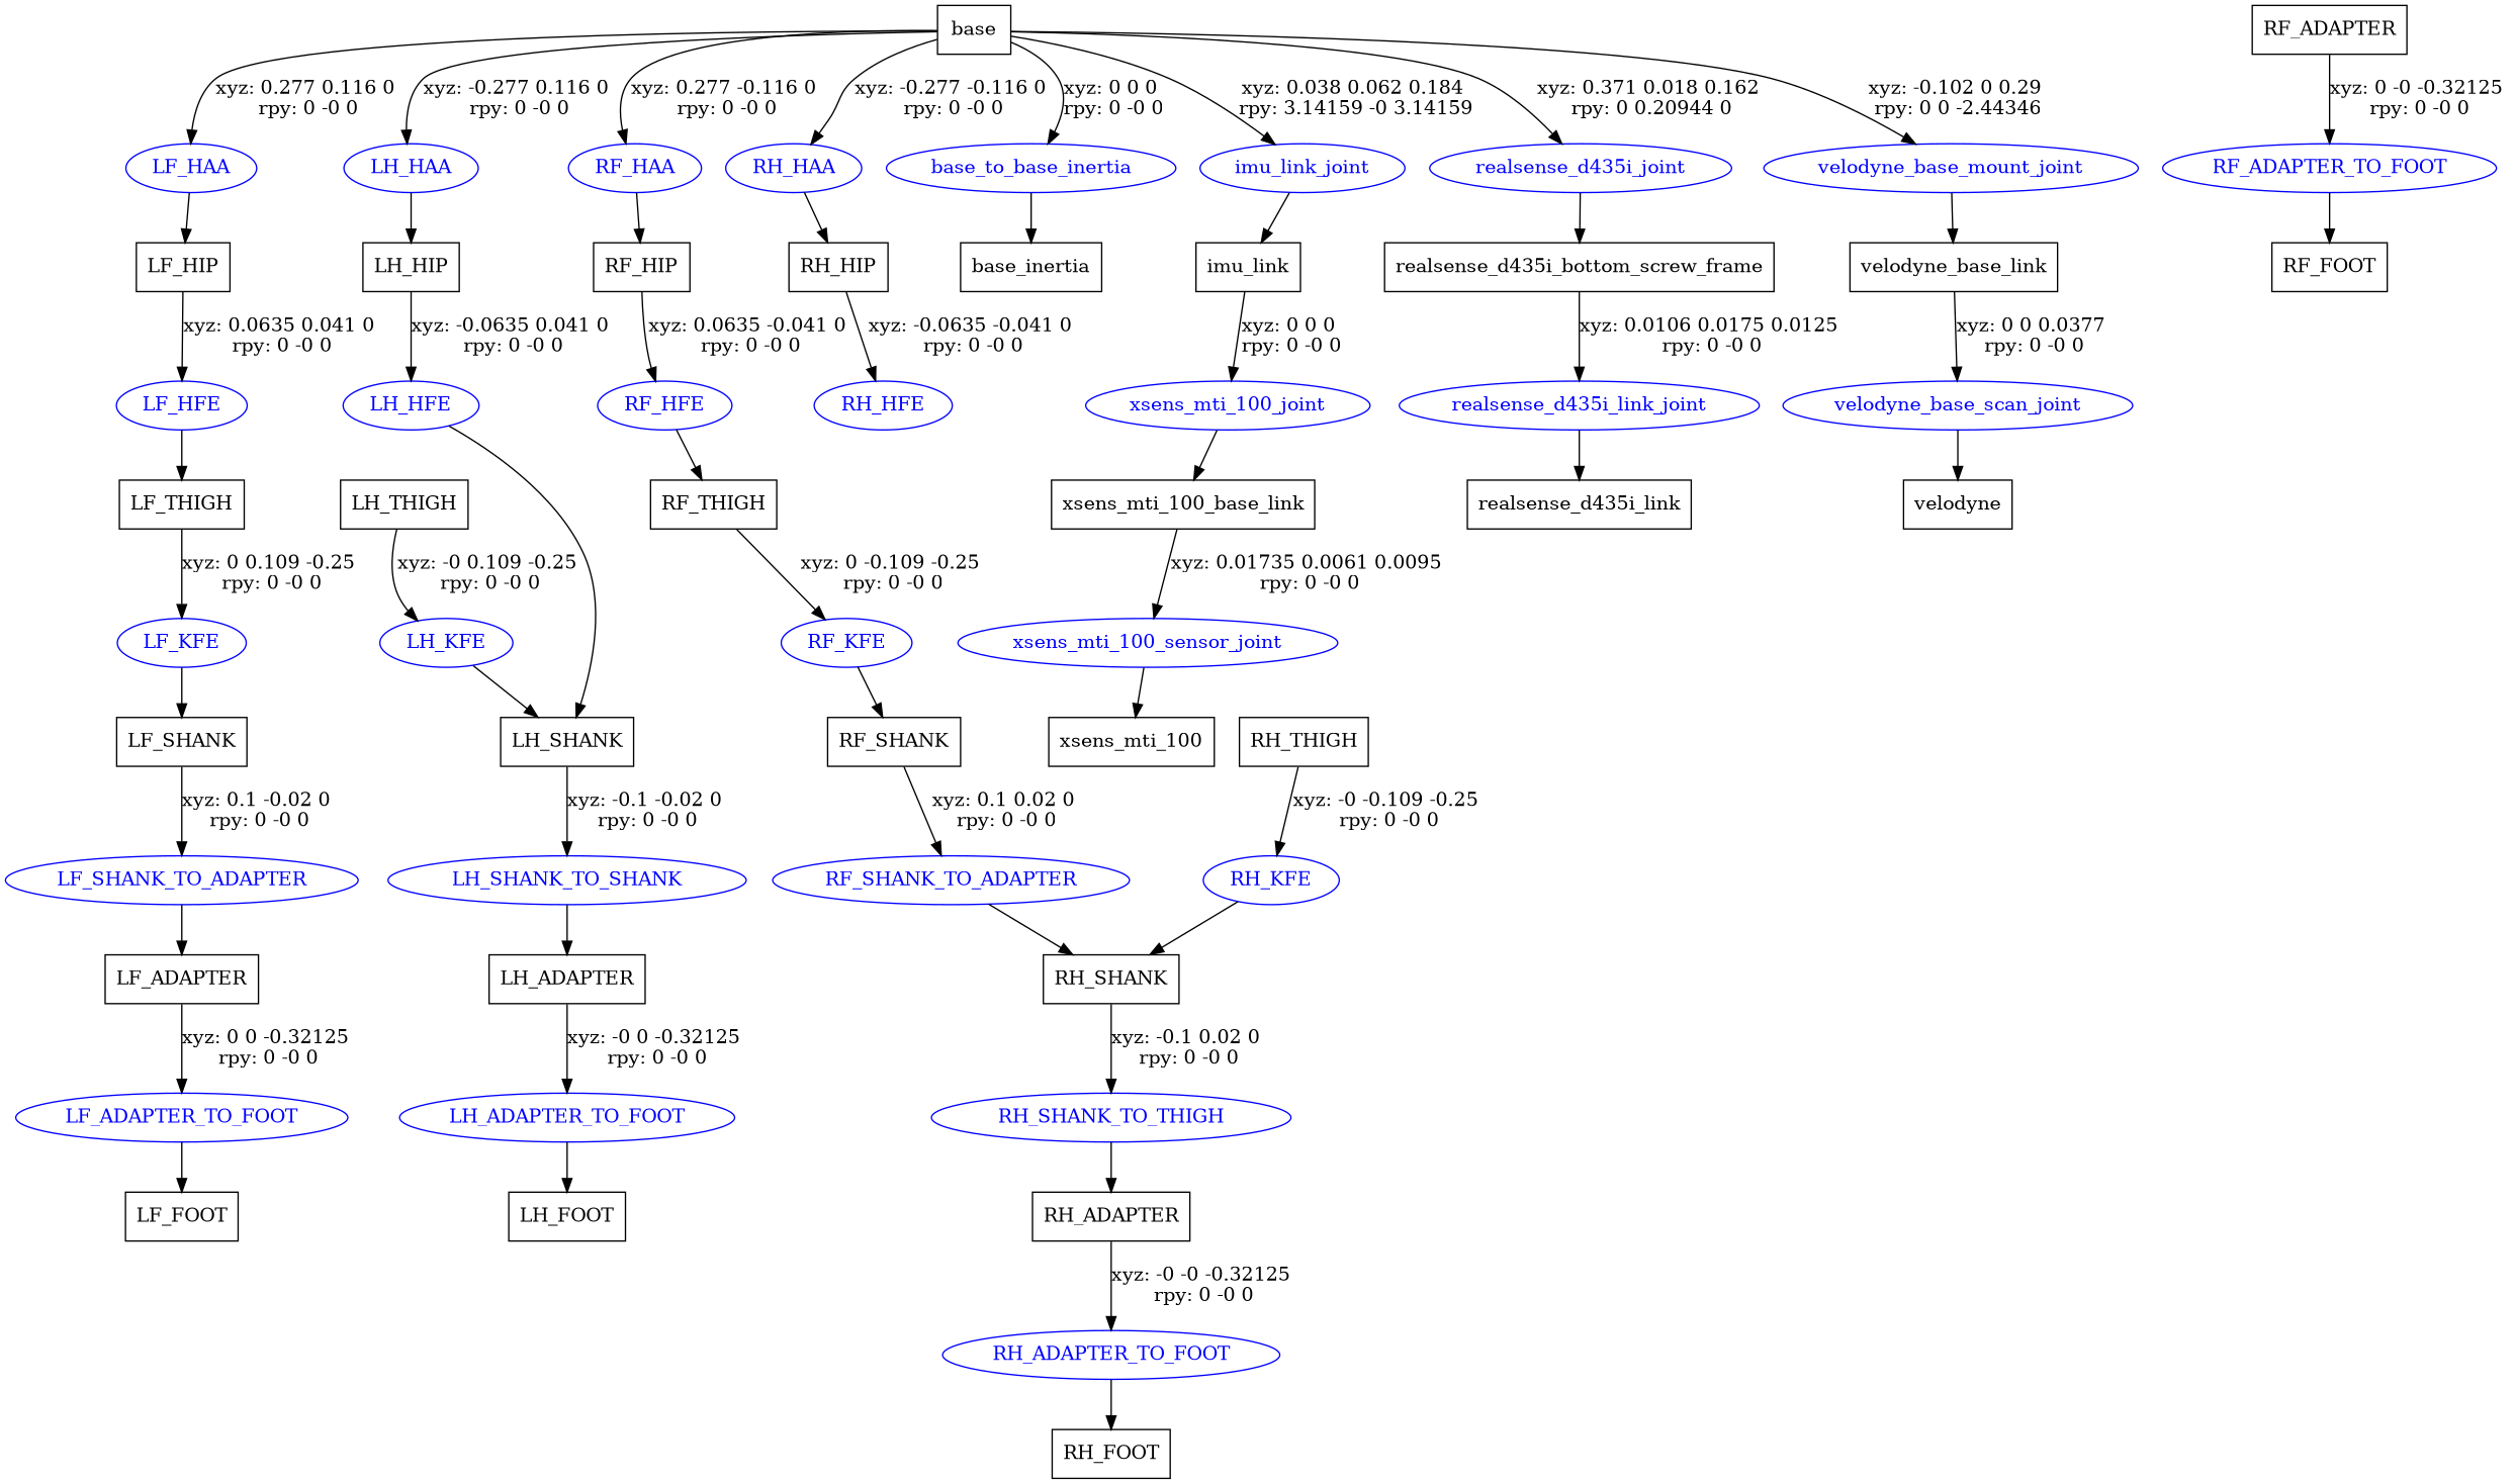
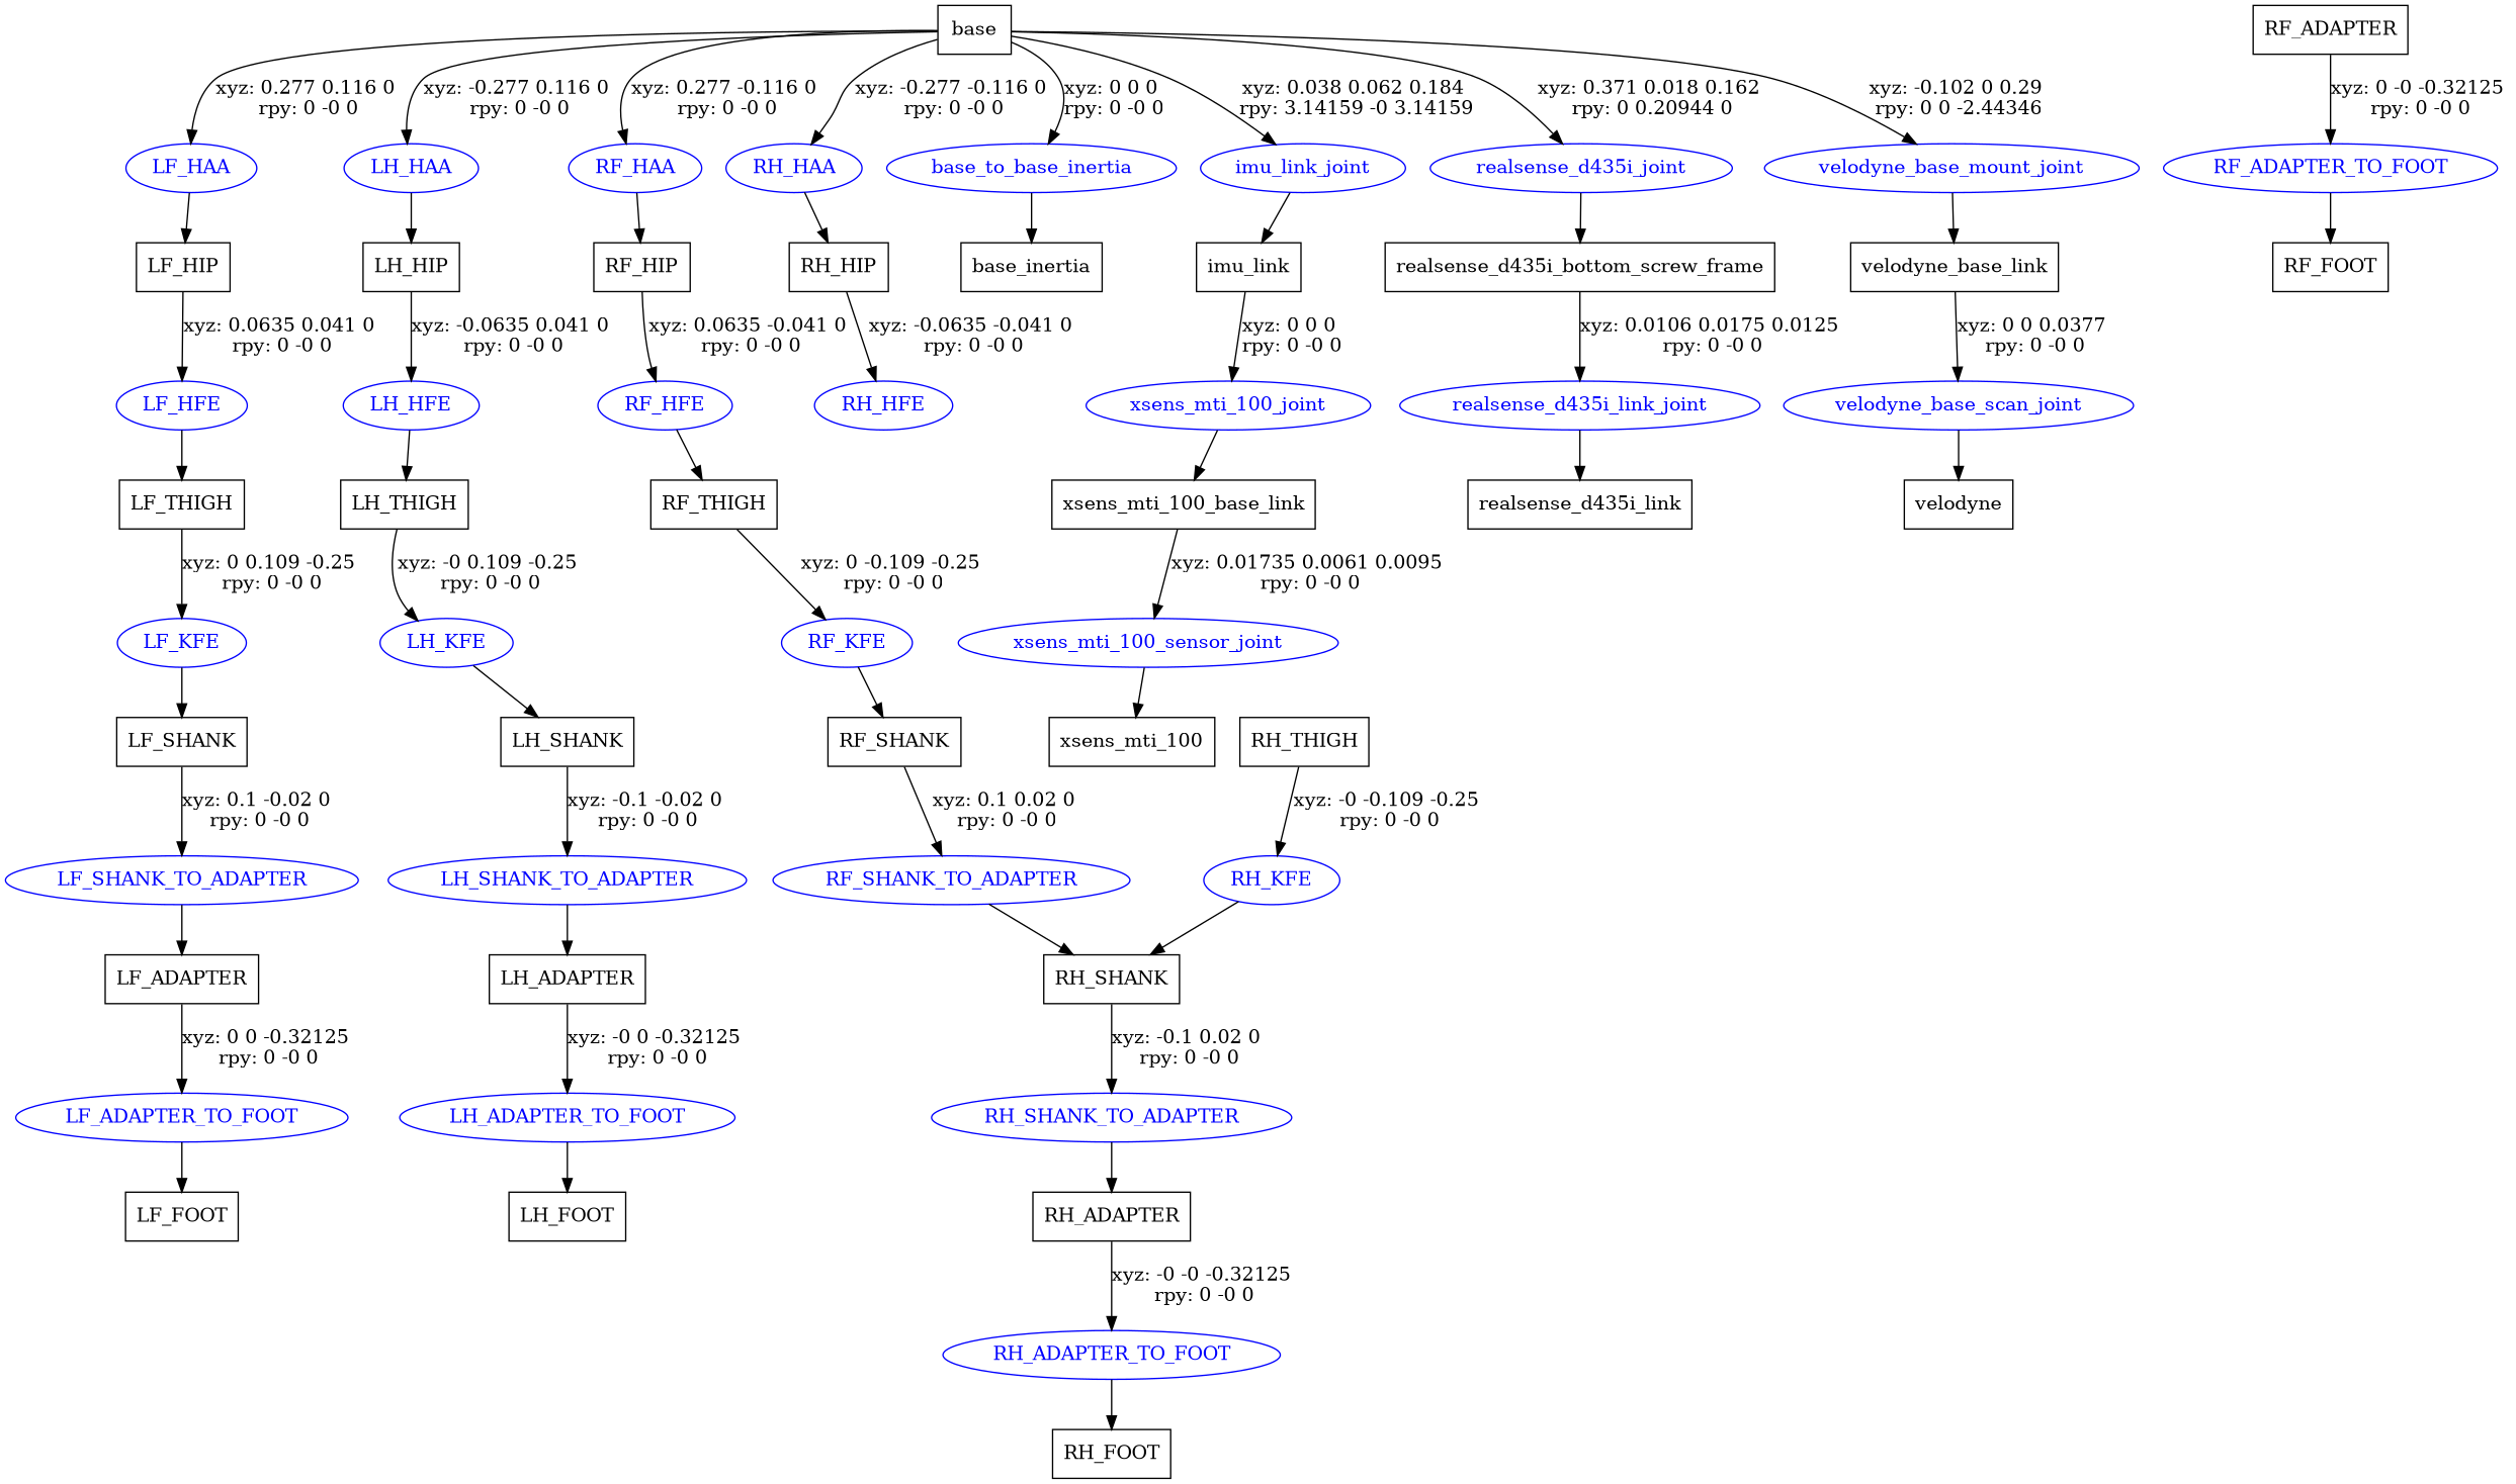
  digraph {
    node [shape=box]
    n1 [label=base]
    LF_HAA [color=blue fontcolor=blue shape=ellipse]
    LH_HAA [color=blue fontcolor=blue shape=ellipse]
    RF_HAA [color=blue fontcolor=blue shape=ellipse]
    RH_HAA [color=blue fontcolor=blue shape=ellipse]
    base_to_base_inertia [color=blue fontcolor=blue shape=ellipse]
    imu_link_joint [color=blue fontcolor=blue shape=ellipse]
    realsense_d435i_joint [color=blue fontcolor=blue shape=ellipse]
    velodyne_base_mount_joint [color=blue fontcolor=blue shape=ellipse]
    n10 [label=LF_HIP]
    n11 [label=LH_HIP]
    n12 [label=RF_HIP]
    n13 [label=RH_HIP]
    n14 [label=base_inertia]
    n15 [label=imu_link]
    n16 [label=realsense_d435i_bottom_screw_frame]
    n17 [label=velodyne_base_link]
    LF_HFE [color=blue fontcolor=blue shape=ellipse]
    n19 [label=LF_THIGH]
    LF_KFE [color=blue fontcolor=blue shape=ellipse]
    n21 [label=LF_SHANK]
    LF_SHANK_TO_ADAPTER [color=blue fontcolor=blue shape=ellipse]
    n23 [label=LF_ADAPTER]
    LF_ADAPTER_TO_FOOT [color=blue fontcolor=blue shape=ellipse]
    n25 [label=LF_FOOT]
    LH_HFE [color=blue fontcolor=blue shape=ellipse]
    n27 [label=LH_THIGH]
    LH_KFE [color=blue fontcolor=blue shape=ellipse]
    n29 [label=LH_SHANK]
-   LH_SHANK_TO_ADAPTER [color=blue fontcolor=blue shape=ellipse label=LH_SHANK_TO_SHANK]
+   LH_SHANK_TO_ADAPTER [color=blue fontcolor=blue shape=ellipse]
    n31 [label=LH_ADAPTER]
    LH_ADAPTER_TO_FOOT [color=blue fontcolor=blue shape=ellipse]
    n33 [label=LH_FOOT]
    RF_HFE [color=blue fontcolor=blue shape=ellipse]
    n35 [label=RF_THIGH]
    RF_KFE [color=blue fontcolor=blue shape=ellipse]
    n37 [label=RF_SHANK]
    RF_SHANK_TO_ADAPTER [color=blue fontcolor=blue shape=ellipse]
    n39 [label=RH_SHANK]
    n40 [label=RF_ADAPTER]
    RF_ADAPTER_TO_FOOT [color=blue fontcolor=blue shape=ellipse]
    n42 [label=RF_FOOT]
    RH_HFE [color=blue fontcolor=blue shape=ellipse]
    n44 [label=RH_THIGH]
    RH_KFE [color=blue fontcolor=blue shape=ellipse]
-   RH_SHANK_TO_ADAPTER [color=blue fontcolor=blue shape=ellipse label=RH_SHANK_TO_THIGH]
+   RH_SHANK_TO_ADAPTER [color=blue fontcolor=blue shape=ellipse]
    n47 [label=RH_ADAPTER]
    RH_ADAPTER_TO_FOOT [color=blue fontcolor=blue shape=ellipse]
    n49 [label=RH_FOOT]
    xsens_mti_100_joint [color=blue fontcolor=blue shape=ellipse]
    n51 [label=xsens_mti_100_base_link]
    xsens_mti_100_sensor_joint [color=blue fontcolor=blue shape=ellipse]
    n53 [label=xsens_mti_100]
    realsense_d435i_link_joint [color=blue fontcolor=blue shape=ellipse]
    n55 [label=realsense_d435i_link]
    velodyne_base_scan_joint [color=blue fontcolor=blue shape=ellipse]
    n57 [label=velodyne]
    n1 -> LF_HAA [label="xyz: 0.277 0.116 0 \nrpy: 0 -0 0"]
    n1 -> LH_HAA [label="xyz: -0.277 0.116 0 \nrpy: 0 -0 0"]
    n1 -> RF_HAA [label="xyz: 0.277 -0.116 0 \nrpy: 0 -0 0"]
    n1 -> RH_HAA [label="xyz: -0.277 -0.116 0 \nrpy: 0 -0 0"]
    n1 -> base_to_base_inertia [label="xyz: 0 0 0 \nrpy: 0 -0 0"]
    n1 -> imu_link_joint [label="xyz: 0.038 0.062 0.184 \nrpy: 3.14159 -0 3.14159"]
    n1 -> realsense_d435i_joint [label="xyz: 0.371 0.018 0.162 \nrpy: 0 0.20944 0"]
    n1 -> velodyne_base_mount_joint [label="xyz: -0.102 0 0.29 \nrpy: 0 0 -2.44346"]
    LF_HAA -> n10
    LH_HAA -> n11
    RF_HAA -> n12
    RH_HAA -> n13
    base_to_base_inertia -> n14
    imu_link_joint -> n15
    realsense_d435i_joint -> n16
    velodyne_base_mount_joint -> n17
    n10 -> LF_HFE [label="xyz: 0.0635 0.041 0 \nrpy: 0 -0 0"]
    n11 -> LH_HFE [label="xyz: -0.0635 0.041 0 \nrpy: 0 -0 0"]
    n12 -> RF_HFE [label="xyz: 0.0635 -0.041 0 \nrpy: 0 -0 0"]
    n13 -> RH_HFE [label="xyz: -0.0635 -0.041 0 \nrpy: 0 -0 0"]
    n15 -> xsens_mti_100_joint [label="xyz: 0 0 0 \nrpy: 0 -0 0"]
    n16 -> realsense_d435i_link_joint [label="xyz: 0.0106 0.0175 0.0125 \nrpy: 0 -0 0"]
    n17 -> velodyne_base_scan_joint [label="xyz: 0 0 0.0377 \nrpy: 0 -0 0"]
    LF_HFE -> n19
    n19 -> LF_KFE [label="xyz: 0 0.109 -0.25 \nrpy: 0 -0 0"]
    LF_KFE -> n21
    n21 -> LF_SHANK_TO_ADAPTER [label="xyz: 0.1 -0.02 0 \nrpy: 0 -0 0"]
    LF_SHANK_TO_ADAPTER -> n23
    n23 -> LF_ADAPTER_TO_FOOT [label="xyz: 0 0 -0.32125 \nrpy: 0 -0 0"]
    LF_ADAPTER_TO_FOOT -> n25
-   LH_HFE -> n29
+   LH_HFE -> n27
    n27 -> LH_KFE [label="xyz: -0 0.109 -0.25 \nrpy: 0 -0 0"]
    LH_KFE -> n29
    n29 -> LH_SHANK_TO_ADAPTER [label="xyz: -0.1 -0.02 0 \nrpy: 0 -0 0"]
    LH_SHANK_TO_ADAPTER -> n31
    n31 -> LH_ADAPTER_TO_FOOT [label="xyz: -0 0 -0.32125 \nrpy: 0 -0 0"]
    LH_ADAPTER_TO_FOOT -> n33
    RF_HFE -> n35
    n35 -> RF_KFE [label="xyz: 0 -0.109 -0.25 \nrpy: 0 -0 0"]
    RF_KFE -> n37
    n37 -> RF_SHANK_TO_ADAPTER [label="xyz: 0.1 0.02 0 \nrpy: 0 -0 0"]
    RF_SHANK_TO_ADAPTER -> n39
    n39 -> RH_SHANK_TO_ADAPTER [label="xyz: -0.1 0.02 0 \nrpy: 0 -0 0"]
    n40 -> RF_ADAPTER_TO_FOOT [label="xyz: 0 -0 -0.32125 \nrpy: 0 -0 0"]
    RF_ADAPTER_TO_FOOT -> n42
    n44 -> RH_KFE [label="xyz: -0 -0.109 -0.25 \nrpy: 0 -0 0"]
    RH_KFE -> n39
    RH_SHANK_TO_ADAPTER -> n47
    n47 -> RH_ADAPTER_TO_FOOT [label="xyz: -0 -0 -0.32125 \nrpy: 0 -0 0"]
    RH_ADAPTER_TO_FOOT -> n49
    xsens_mti_100_joint -> n51
    n51 -> xsens_mti_100_sensor_joint [label="xyz: 0.01735 0.0061 0.0095 \nrpy: 0 -0 0"]
    xsens_mti_100_sensor_joint -> n53
    realsense_d435i_link_joint -> n55
    velodyne_base_scan_joint -> n57
  }
